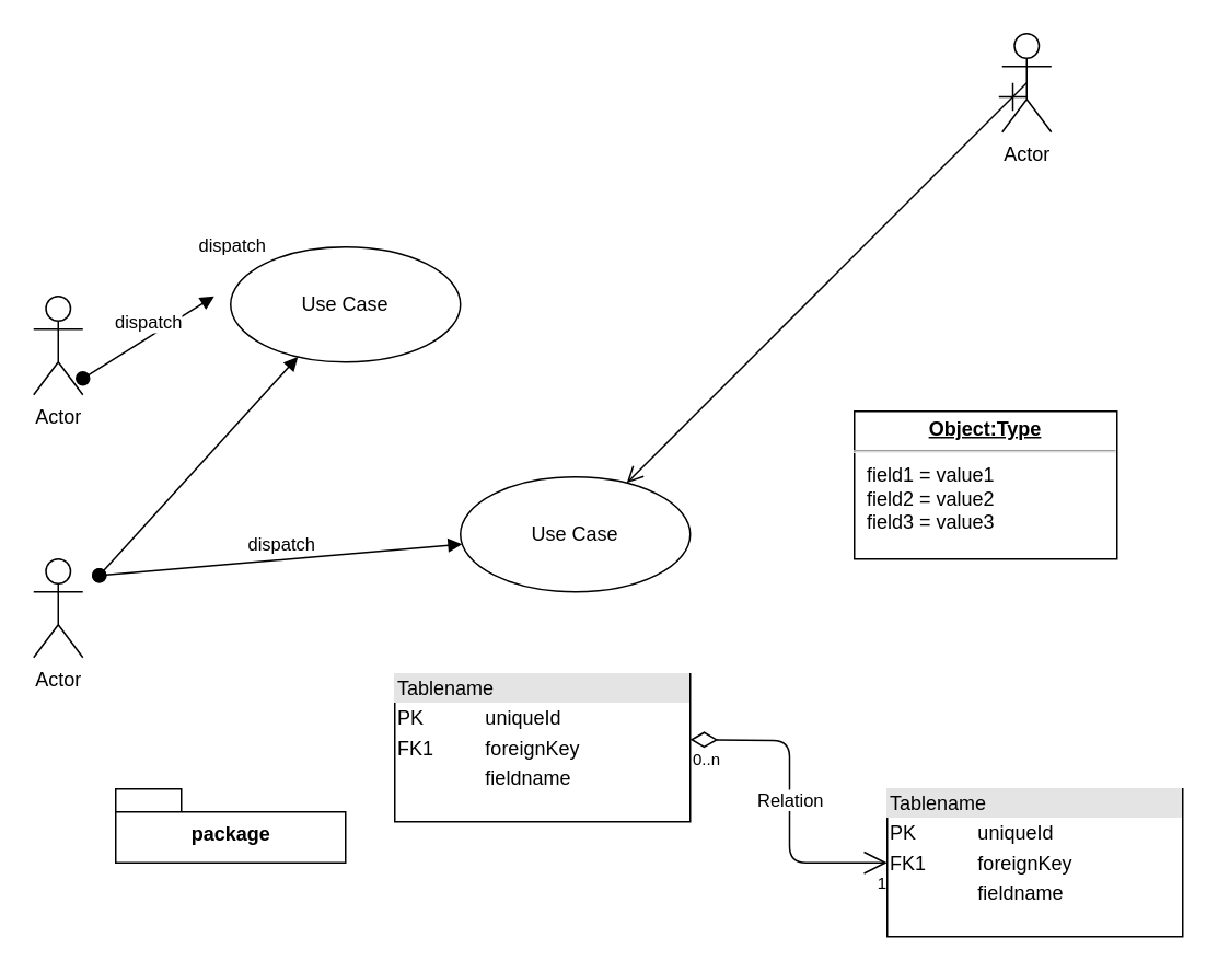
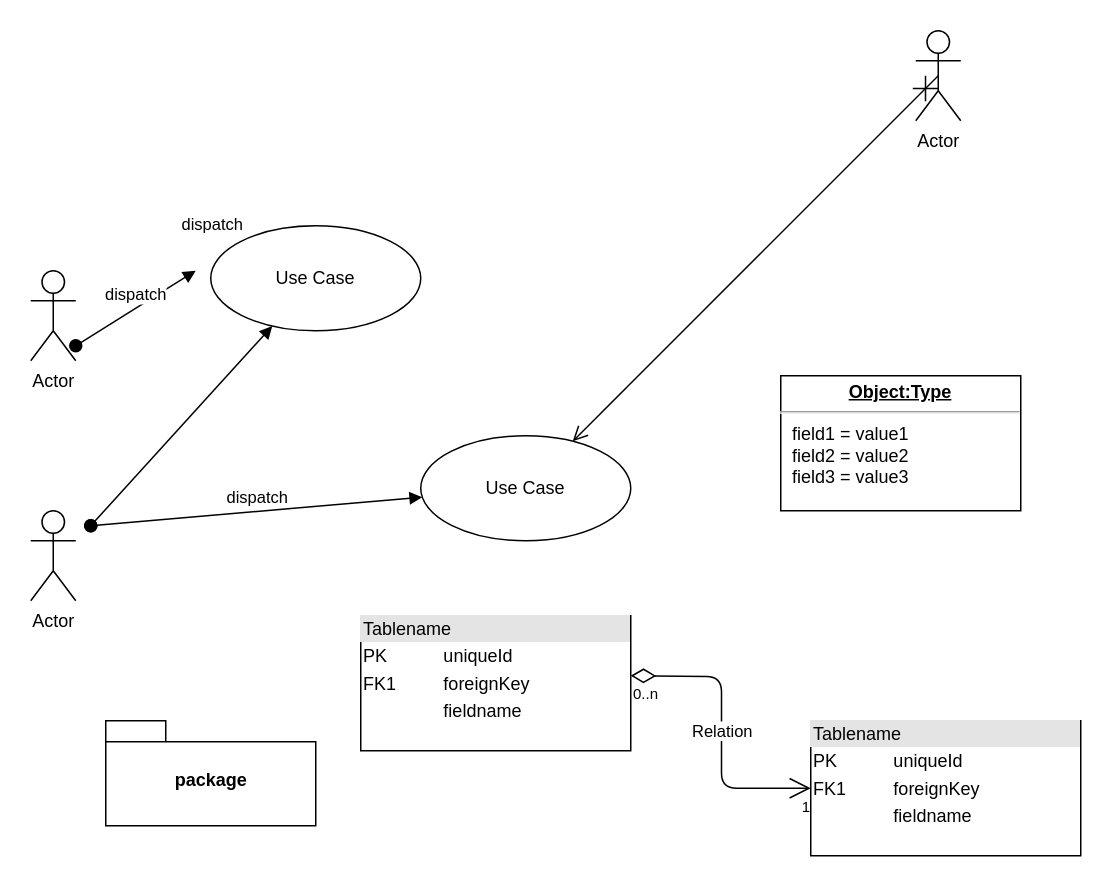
  <mxCell id="0" />
  <mxCell id="1" parent="0" />
  <mxCell id="2" value="Actor" style="shape=umlActor;verticalLabelPosition=bottom;labelBackgroundColor=#ffffff;verticalAlign=top;html=1;" parent="1" vertex="1"><mxGeometry x="20" y="180" width="30" height="60" as="geometry" /></mxCell>
  <mxCell id="3" value="Actor" style="shape=umlActor;verticalLabelPosition=bottom;labelBackgroundColor=#ffffff;verticalAlign=top;html=1;" parent="1" vertex="1"><mxGeometry x="20" y="340" width="30" height="60" as="geometry" /></mxCell>
  <mxCell id="4" value="Use Case" style="ellipse;whiteSpace=wrap;html=1;" parent="1" vertex="1"><mxGeometry x="140" y="150" width="140" height="70" as="geometry" /></mxCell>
  <mxCell id="5" value="dispatch" style="html=1;verticalAlign=bottom;startArrow=oval;startFill=1;endArrow=block;startSize=8;" parent="1" target="4" edge="1"><mxGeometry x="1" y="95" width="60" relative="1" as="geometry"><mxPoint x="60" y="350" as="sourcePoint" /><mxPoint x="60" y="440" as="targetPoint" /><mxPoint x="30" y="5" as="offset" /></mxGeometry></mxCell>
  <mxCell id="6" value="dispatch" style="html=1;verticalAlign=bottom;startArrow=oval;startFill=1;endArrow=block;startSize=8;" parent="1" edge="1"><mxGeometry width="60" relative="1" as="geometry"><mxPoint x="50" y="230" as="sourcePoint" /><mxPoint x="130" y="180" as="targetPoint" /></mxGeometry></mxCell>
  <mxCell id="7" value="Use Case" style="ellipse;whiteSpace=wrap;html=1;" parent="1" vertex="1"><mxGeometry x="280" y="290" width="140" height="70" as="geometry" /></mxCell>
  <mxCell id="8" value="dispatch" style="html=1;verticalAlign=bottom;startArrow=oval;startFill=1;endArrow=block;startSize=8;" parent="1" target="7" edge="1"><mxGeometry width="60" relative="1" as="geometry"><mxPoint x="60" y="350" as="sourcePoint" /><mxPoint x="120" y="360" as="targetPoint" /></mxGeometry></mxCell>
  <mxCell id="9" value="Actor" style="shape=umlActor;verticalLabelPosition=bottom;labelBackgroundColor=#ffffff;verticalAlign=top;html=1;" parent="1" vertex="1"><mxGeometry x="610" y="20" width="30" height="60" as="geometry" /></mxCell>
  <mxCell id="10" value="" style="endArrow=open;startArrow=cross;endFill=0;startFill=0;endSize=8;startSize=10;html=1;exitX=0.5;exitY=0.5;exitDx=0;exitDy=0;exitPerimeter=0;" parent="1" source="9" target="7" edge="1"><mxGeometry width="160" relative="1" as="geometry"><mxPoint x="450" y="50" as="sourcePoint" /><mxPoint x="610" y="50" as="targetPoint" /></mxGeometry></mxCell>
  <mxCell id="11" value="&lt;p style=&quot;margin:0px;margin-top:4px;text-align:center;text-decoration:underline;&quot;&gt;&lt;b&gt;Object:Type&lt;/b&gt;&lt;/p&gt;&lt;hr/&gt;&lt;p style=&quot;margin:0px;margin-left:8px;&quot;&gt;field1 = value1&lt;br/&gt;field2 = value2&lt;br&gt;field3 = value3&lt;/p&gt;" style="verticalAlign=top;align=left;overflow=fill;fontSize=12;fontFamily=Helvetica;html=1;" vertex="1" parent="1"><mxGeometry x="520" y="250" width="160" height="90" as="geometry" /></mxCell>
  <mxCell id="12" value="&lt;div style=&quot;box-sizing:border-box;width:100%;background:#e4e4e4;padding:2px;&quot;&gt;Tablename&lt;/div&gt;&lt;table style=&quot;width:100%;font-size:1em;&quot; cellpadding=&quot;2&quot; cellspacing=&quot;0&quot;&gt;&lt;tr&gt;&lt;td&gt;PK&lt;/td&gt;&lt;td&gt;uniqueId&lt;/td&gt;&lt;/tr&gt;&lt;tr&gt;&lt;td&gt;FK1&lt;/td&gt;&lt;td&gt;foreignKey&lt;/td&gt;&lt;/tr&gt;&lt;tr&gt;&lt;td&gt;&lt;/td&gt;&lt;td&gt;fieldname&lt;/td&gt;&lt;/tr&gt;&lt;/table&gt;" style="verticalAlign=top;align=left;overflow=fill;html=1;" vertex="1" parent="1"><mxGeometry x="240" y="410" width="180" height="90" as="geometry" /></mxCell>
- <mxCell id="13" value="package" style="shape=folder;fontStyle=1;spacingTop=10;tabWidth=40;tabHeight=14;tabPosition=left;html=1;" vertex="1" parent="1"><mxGeometry x="70" y="480" width="140" height="45" as="geometry" /></mxCell>
+ <mxCell id="13" value="package" style="shape=folder;fontStyle=1;spacingTop=10;tabWidth=40;tabHeight=14;tabPosition=left;html=1;" vertex="1" parent="1"><mxGeometry x="70" y="480" width="140" height="70" as="geometry" /></mxCell>
  <mxCell id="14" value="&lt;div style=&quot;box-sizing:border-box;width:100%;background:#e4e4e4;padding:2px;&quot;&gt;Tablename&lt;/div&gt;&lt;table style=&quot;width:100%;font-size:1em;&quot; cellpadding=&quot;2&quot; cellspacing=&quot;0&quot;&gt;&lt;tr&gt;&lt;td&gt;PK&lt;/td&gt;&lt;td&gt;uniqueId&lt;/td&gt;&lt;/tr&gt;&lt;tr&gt;&lt;td&gt;FK1&lt;/td&gt;&lt;td&gt;foreignKey&lt;/td&gt;&lt;/tr&gt;&lt;tr&gt;&lt;td&gt;&lt;/td&gt;&lt;td&gt;fieldname&lt;/td&gt;&lt;/tr&gt;&lt;/table&gt;" style="verticalAlign=top;align=left;overflow=fill;html=1;" vertex="1" parent="1"><mxGeometry x="540" y="480" width="180" height="90" as="geometry" /></mxCell>
  <mxCell id="15" value="Relation" style="endArrow=open;html=1;endSize=12;startArrow=diamondThin;startSize=14;startFill=0;edgeStyle=orthogonalEdgeStyle;entryX=0;entryY=0.5;entryDx=0;entryDy=0;" edge="1" parent="1" target="14"><mxGeometry relative="1" as="geometry"><mxPoint x="420" y="450" as="sourcePoint" /><mxPoint x="580" y="450" as="targetPoint" /></mxGeometry></mxCell>
  <mxCell id="16" value="0..n" style="resizable=0;html=1;align=left;verticalAlign=top;labelBackgroundColor=#ffffff;fontSize=10;" connectable="0" vertex="1" parent="15"><mxGeometry x="-1" relative="1" as="geometry" /></mxCell>
  <mxCell id="17" value="1" style="resizable=0;html=1;align=right;verticalAlign=top;labelBackgroundColor=#ffffff;fontSize=10;" connectable="0" vertex="1" parent="15"><mxGeometry x="1" relative="1" as="geometry" /></mxCell>
